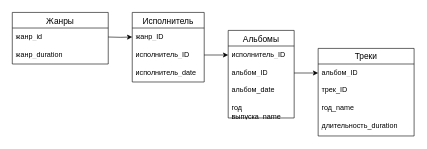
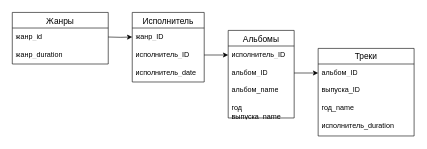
  <mxCell id="0" />
  <mxCell id="1" parent="0" />
  <mxCell id="2" value="Жанры" style="swimlane;fontStyle=0;childLayout=stackLayout;horizontal=1;startSize=26;horizontalStack=0;resizeParent=1;resizeParentMax=0;resizeLast=0;collapsible=1;marginBottom=0;align=center;fontSize=14;" vertex="1" parent="1"><mxGeometry x="20" y="20" width="160" height="86" as="geometry" /></mxCell>
  <mxCell id="3" value="жанр_id" style="text;strokeColor=none;fillColor=none;spacingLeft=4;spacingRight=4;overflow=hidden;rotatable=0;points=[[0,0.5],[1,0.5]];portConstraint=eastwest;fontSize=12;whiteSpace=wrap;html=1;" vertex="1" parent="2"><mxGeometry y="26" width="160" height="30" as="geometry" /></mxCell>
  <mxCell id="4" value="жанр_duration" style="text;strokeColor=none;fillColor=none;spacingLeft=4;spacingRight=4;overflow=hidden;rotatable=0;points=[[0,0.5],[1,0.5]];portConstraint=eastwest;fontSize=12;whiteSpace=wrap;html=1;" vertex="1" parent="2"><mxGeometry y="56" width="160" height="30" as="geometry" /></mxCell>
  <mxCell id="5" value="Исполнитель" style="swimlane;fontStyle=0;childLayout=stackLayout;horizontal=1;startSize=26;horizontalStack=0;resizeParent=1;resizeParentMax=0;resizeLast=0;collapsible=1;marginBottom=0;align=center;fontSize=14;" vertex="1" parent="1"><mxGeometry x="220" y="20" width="120" height="116" as="geometry" /></mxCell>
  <mxCell id="6" value="жанр_ID" style="text;strokeColor=none;fillColor=none;spacingLeft=4;spacingRight=4;overflow=hidden;rotatable=0;points=[[0,0.5],[1,0.5]];portConstraint=eastwest;fontSize=12;whiteSpace=wrap;html=1;" vertex="1" parent="5"><mxGeometry y="26" width="120" height="30" as="geometry" /></mxCell>
  <mxCell id="7" value="исполнитель_ID" style="text;strokeColor=none;fillColor=none;spacingLeft=4;spacingRight=4;overflow=hidden;rotatable=0;points=[[0,0.5],[1,0.5]];portConstraint=eastwest;fontSize=12;whiteSpace=wrap;html=1;" vertex="1" parent="5"><mxGeometry y="56" width="120" height="30" as="geometry" /></mxCell>
  <mxCell id="8" value="исполнитель_date" style="text;strokeColor=none;fillColor=none;spacingLeft=4;spacingRight=4;overflow=hidden;rotatable=0;points=[[0,0.5],[1,0.5]];portConstraint=eastwest;fontSize=12;whiteSpace=wrap;html=1;" vertex="1" parent="5"><mxGeometry y="86" width="120" height="30" as="geometry" /></mxCell>
  <mxCell id="9" style="edgeStyle=orthogonalEdgeStyle;rounded=0;orthogonalLoop=1;jettySize=auto;html=1;exitX=1;exitY=0.5;exitDx=0;exitDy=0;entryX=0;entryY=0.5;entryDx=0;entryDy=0;" edge="1" parent="1" target="6"><mxGeometry relative="1" as="geometry"><mxPoint x="180" y="61" as="sourcePoint" /></mxGeometry></mxCell>
  <mxCell id="10" value="Альбомы" style="swimlane;fontStyle=0;childLayout=stackLayout;horizontal=1;startSize=26;horizontalStack=0;resizeParent=1;resizeParentMax=0;resizeLast=0;collapsible=1;marginBottom=0;align=center;fontSize=14;" vertex="1" parent="1"><mxGeometry x="380" y="50" width="110" height="146" as="geometry" /></mxCell>
  <mxCell id="11" value="исполнитель_ID" style="text;strokeColor=none;fillColor=none;spacingLeft=4;spacingRight=4;overflow=hidden;rotatable=0;points=[[0,0.5],[1,0.5]];portConstraint=eastwest;fontSize=12;whiteSpace=wrap;html=1;" vertex="1" parent="10"><mxGeometry y="26" width="110" height="30" as="geometry" /></mxCell>
  <mxCell id="12" value="альбом_ID" style="text;strokeColor=none;fillColor=none;spacingLeft=4;spacingRight=4;overflow=hidden;rotatable=0;points=[[0,0.5],[1,0.5]];portConstraint=eastwest;fontSize=12;whiteSpace=wrap;html=1;" vertex="1" parent="10"><mxGeometry y="56" width="110" height="30" as="geometry" /></mxCell>
- <mxCell id="13" value="альбом_date" style="text;strokeColor=none;fillColor=none;spacingLeft=4;spacingRight=4;overflow=hidden;rotatable=0;points=[[0,0.5],[1,0.5]];portConstraint=eastwest;fontSize=12;whiteSpace=wrap;html=1;" vertex="1" parent="10"><mxGeometry y="86" width="110" height="30" as="geometry" /></mxCell>
+ <mxCell id="13" value="альбом_name" style="text;strokeColor=none;fillColor=none;spacingLeft=4;spacingRight=4;overflow=hidden;rotatable=0;points=[[0,0.5],[1,0.5]];portConstraint=eastwest;fontSize=12;whiteSpace=wrap;html=1;" vertex="1" parent="10"><mxGeometry y="86" width="110" height="30" as="geometry" /></mxCell>
  <mxCell id="14" value="год выпуска_name" style="text;strokeColor=none;fillColor=none;spacingLeft=4;spacingRight=4;overflow=hidden;rotatable=0;points=[[0,0.5],[1,0.5]];portConstraint=eastwest;fontSize=12;whiteSpace=wrap;html=1;" vertex="1" parent="10"><mxGeometry y="116" width="110" height="30" as="geometry" /></mxCell>
  <mxCell id="15" style="edgeStyle=orthogonalEdgeStyle;rounded=0;orthogonalLoop=1;jettySize=auto;html=1;exitX=1;exitY=0.5;exitDx=0;exitDy=0;entryX=0;entryY=0.5;entryDx=0;entryDy=0;" edge="1" parent="1" source="7" target="11"><mxGeometry relative="1" as="geometry" /></mxCell>
  <mxCell id="16" value="Треки" style="swimlane;fontStyle=0;childLayout=stackLayout;horizontal=1;startSize=26;horizontalStack=0;resizeParent=1;resizeParentMax=0;resizeLast=0;collapsible=1;marginBottom=0;align=center;fontSize=14;" vertex="1" parent="1"><mxGeometry x="530" y="80" width="160" height="146" as="geometry" /></mxCell>
  <mxCell id="17" value="альбом_ID" style="text;strokeColor=none;fillColor=none;spacingLeft=4;spacingRight=4;overflow=hidden;rotatable=0;points=[[0,0.5],[1,0.5]];portConstraint=eastwest;fontSize=12;whiteSpace=wrap;html=1;" vertex="1" parent="16"><mxGeometry y="26" width="160" height="30" as="geometry" /></mxCell>
- <mxCell id="18" value="трек_ID" style="text;strokeColor=none;fillColor=none;spacingLeft=4;spacingRight=4;overflow=hidden;rotatable=0;points=[[0,0.5],[1,0.5]];portConstraint=eastwest;fontSize=12;whiteSpace=wrap;html=1;" vertex="1" parent="16"><mxGeometry y="56" width="160" height="30" as="geometry" /></mxCell>
+ <mxCell id="18" value="выпуска_ID" style="text;strokeColor=none;fillColor=none;spacingLeft=4;spacingRight=4;overflow=hidden;rotatable=0;points=[[0,0.5],[1,0.5]];portConstraint=eastwest;fontSize=12;whiteSpace=wrap;html=1;" vertex="1" parent="16"><mxGeometry y="56" width="160" height="30" as="geometry" /></mxCell>
  <mxCell id="19" value="год_name" style="text;strokeColor=none;fillColor=none;spacingLeft=4;spacingRight=4;overflow=hidden;rotatable=0;points=[[0,0.5],[1,0.5]];portConstraint=eastwest;fontSize=12;whiteSpace=wrap;html=1;" vertex="1" parent="16"><mxGeometry y="86" width="160" height="30" as="geometry" /></mxCell>
- <mxCell id="20" value="длительность_duration" style="text;strokeColor=none;fillColor=none;spacingLeft=4;spacingRight=4;overflow=hidden;rotatable=0;points=[[0,0.5],[1,0.5]];portConstraint=eastwest;fontSize=12;whiteSpace=wrap;html=1;" vertex="1" parent="16"><mxGeometry y="116" width="160" height="30" as="geometry" /></mxCell>
+ <mxCell id="20" value="исполнитель_duration" style="text;strokeColor=none;fillColor=none;spacingLeft=4;spacingRight=4;overflow=hidden;rotatable=0;points=[[0,0.5],[1,0.5]];portConstraint=eastwest;fontSize=12;whiteSpace=wrap;html=1;" vertex="1" parent="16"><mxGeometry y="116" width="160" height="30" as="geometry" /></mxCell>
  <mxCell id="21" style="edgeStyle=orthogonalEdgeStyle;rounded=0;orthogonalLoop=1;jettySize=auto;html=1;exitX=1;exitY=0.5;exitDx=0;exitDy=0;entryX=0;entryY=0.5;entryDx=0;entryDy=0;" edge="1" parent="1" source="12" target="17"><mxGeometry relative="1" as="geometry" /></mxCell>
